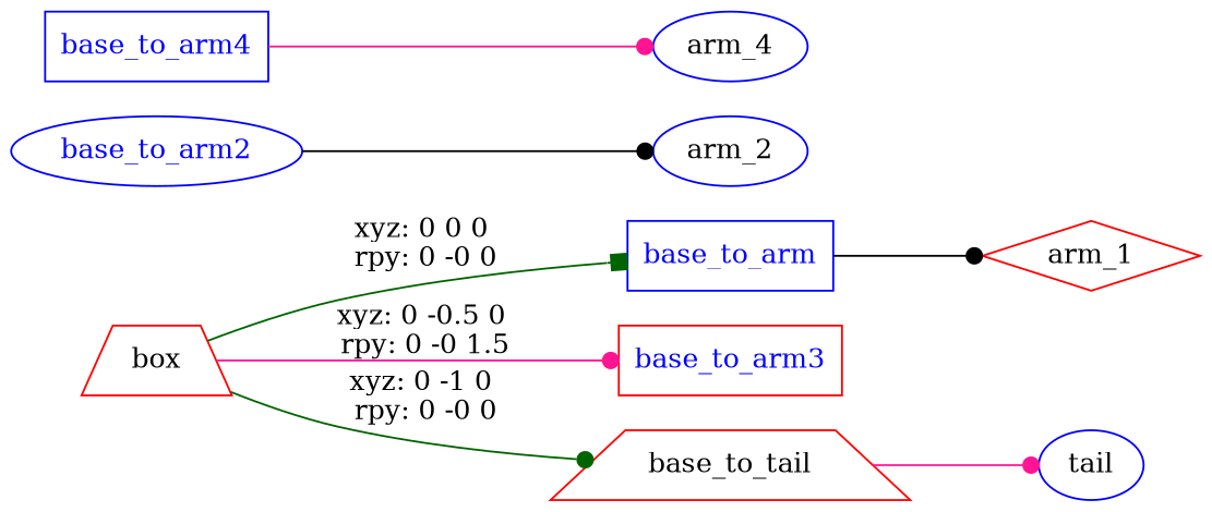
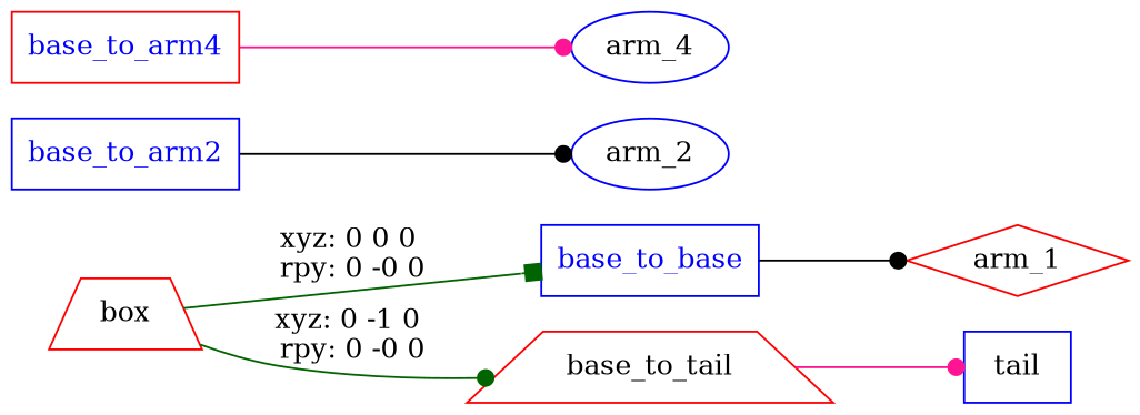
  digraph {
    rankdir=LR
    node [color=red shape=ellipse]
    edge [arrowhead=dot color=deeppink]
    n1 [label=box shape=trapezium]
-   base_to_arm [color=blue fontcolor=blue shape=box]
-   base_to_arm3 [fontcolor=blue shape=box]
+   base_to_arm [color=blue fontcolor=blue shape=box label=base_to_base]
    base_to_tail [fontcolor=black shape=trapezium]
    n5 [label=arm_1 shape=diamond]
-   base_to_arm2 [color=blue fontcolor=blue]
+   base_to_arm2 [color=blue fontcolor=blue shape=box]
    n7 [color=blue label=arm_2]
-   base_to_arm4 [color=blue fontcolor=blue shape=box]
+   base_to_arm4 [fontcolor=blue shape=box]
    n9 [color=blue label=arm_4]
-   n10 [color=blue label=tail]
+   n10 [color=blue label=tail shape=box]
    n1 -> base_to_arm [arrowhead=box color=darkgreen label="xyz: 0 0 0 \nrpy: 0 -0 0"]
-   n1 -> base_to_arm3 [label="xyz: 0 -0.5 0 \nrpy: 0 -0 1.5"]
    n1 -> base_to_tail [color=darkgreen label="xyz: 0 -1 0 \nrpy: 0 -0 0"]
    base_to_arm -> n5 [color=black]
    base_to_tail -> n10
    base_to_arm2 -> n7 [color=black]
    base_to_arm4 -> n9
  }
